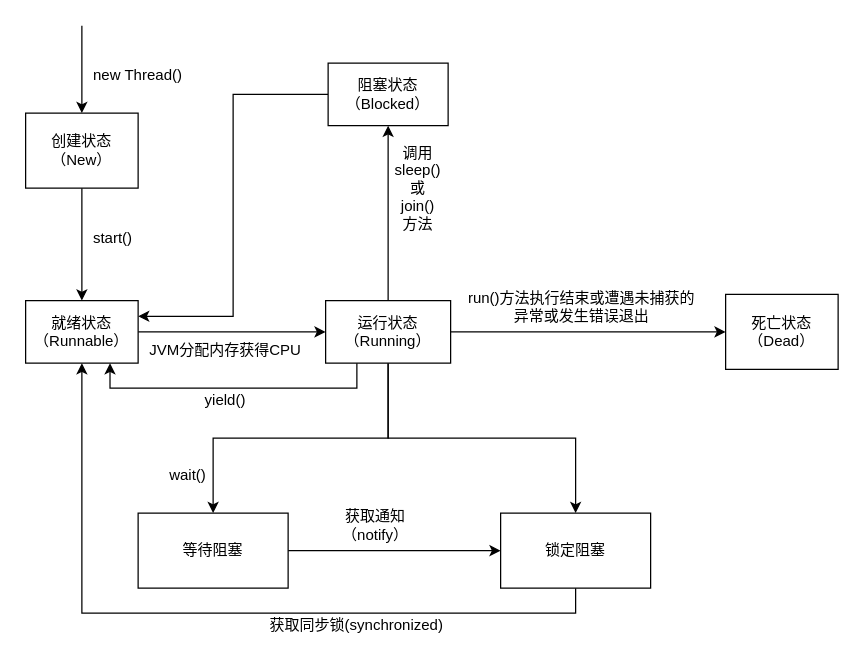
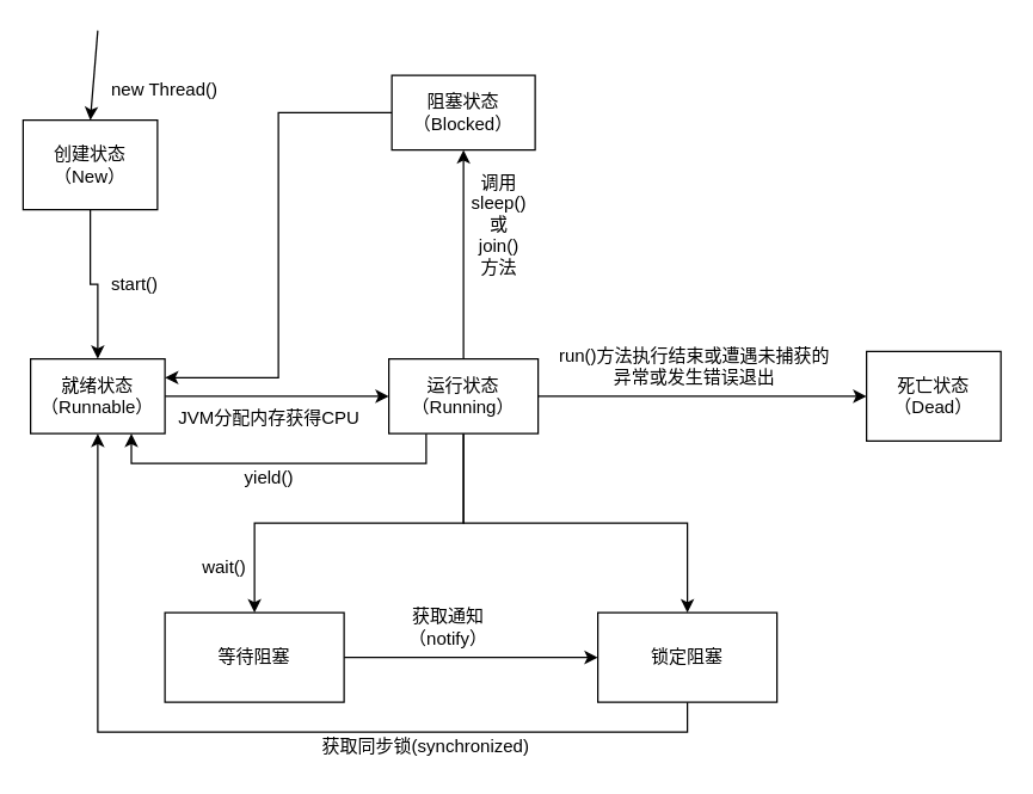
  <mxCell id="0" />
  <mxCell id="1" parent="0" />
  <mxCell id="2" style="edgeStyle=orthogonalEdgeStyle;rounded=0;orthogonalLoop=1;jettySize=auto;html=1;exitX=0.5;exitY=1;exitDx=0;exitDy=0;entryX=0.5;entryY=0;entryDx=0;entryDy=0;" edge="1" parent="1" source="3" target="5"><mxGeometry relative="1" as="geometry" /></mxCell>
- <mxCell id="3" value="创建状态（New）" style="rounded=0;whiteSpace=wrap;html=1;" vertex="1" parent="1"><mxGeometry x="20" y="90" width="90" height="60" as="geometry" /></mxCell>
+ <mxCell id="3" value="创建状态（New）" style="rounded=0;whiteSpace=wrap;html=1;" vertex="1" parent="1"><mxGeometry x="15" y="80" width="90" height="60" as="geometry" /></mxCell>
  <mxCell id="4" style="edgeStyle=orthogonalEdgeStyle;rounded=0;orthogonalLoop=1;jettySize=auto;html=1;exitX=1;exitY=0.5;exitDx=0;exitDy=0;entryX=0;entryY=0.5;entryDx=0;entryDy=0;" edge="1" parent="1" source="5" target="11"><mxGeometry relative="1" as="geometry" /></mxCell>
  <mxCell id="5" value="就绪状态（Runnable）" style="rounded=0;whiteSpace=wrap;html=1;" vertex="1" parent="1"><mxGeometry x="20" y="240" width="90" height="50" as="geometry" /></mxCell>
  <mxCell id="6" style="edgeStyle=orthogonalEdgeStyle;rounded=0;orthogonalLoop=1;jettySize=auto;html=1;exitX=1;exitY=0.5;exitDx=0;exitDy=0;entryX=0;entryY=0.5;entryDx=0;entryDy=0;" edge="1" parent="1" source="11" target="12"><mxGeometry relative="1" as="geometry" /></mxCell>
  <mxCell id="7" style="edgeStyle=orthogonalEdgeStyle;rounded=0;orthogonalLoop=1;jettySize=auto;html=1;exitX=0.5;exitY=0;exitDx=0;exitDy=0;entryX=0.5;entryY=1;entryDx=0;entryDy=0;" edge="1" parent="1" source="11" target="14"><mxGeometry relative="1" as="geometry" /></mxCell>
  <mxCell id="8" style="edgeStyle=orthogonalEdgeStyle;rounded=0;orthogonalLoop=1;jettySize=auto;html=1;exitX=0.5;exitY=1;exitDx=0;exitDy=0;entryX=0.5;entryY=0;entryDx=0;entryDy=0;" edge="1" parent="1" source="11" target="20"><mxGeometry relative="1" as="geometry" /></mxCell>
  <mxCell id="9" style="edgeStyle=orthogonalEdgeStyle;rounded=0;orthogonalLoop=1;jettySize=auto;html=1;exitX=0.5;exitY=1;exitDx=0;exitDy=0;entryX=0.5;entryY=0;entryDx=0;entryDy=0;" edge="1" parent="1" source="11" target="18"><mxGeometry relative="1" as="geometry" /></mxCell>
  <mxCell id="10" style="edgeStyle=orthogonalEdgeStyle;rounded=0;orthogonalLoop=1;jettySize=auto;html=1;exitX=0.25;exitY=1;exitDx=0;exitDy=0;entryX=0.75;entryY=1;entryDx=0;entryDy=0;" edge="1" parent="1" source="11" target="5"><mxGeometry relative="1" as="geometry" /></mxCell>
  <mxCell id="11" value="运行状态（Running）" style="rounded=0;whiteSpace=wrap;html=1;" vertex="1" parent="1"><mxGeometry x="260" y="240" width="100" height="50" as="geometry" /></mxCell>
  <mxCell id="12" value="死亡状态（Dead）" style="rounded=0;whiteSpace=wrap;html=1;" vertex="1" parent="1"><mxGeometry x="580" y="235" width="90" height="60" as="geometry" /></mxCell>
  <mxCell id="13" style="edgeStyle=orthogonalEdgeStyle;rounded=0;orthogonalLoop=1;jettySize=auto;html=1;exitX=0;exitY=0.5;exitDx=0;exitDy=0;entryX=1;entryY=0.25;entryDx=0;entryDy=0;" edge="1" parent="1" source="14" target="5"><mxGeometry relative="1" as="geometry" /></mxCell>
  <mxCell id="14" value="阻塞状态（Blocked）" style="rounded=0;whiteSpace=wrap;html=1;" vertex="1" parent="1"><mxGeometry x="262" y="50" width="96" height="50" as="geometry" /></mxCell>
  <mxCell id="15" value="" style="endArrow=classic;html=1;entryX=0.5;entryY=0;entryDx=0;entryDy=0;" edge="1" parent="1" target="3"><mxGeometry width="50" height="50" relative="1" as="geometry"><mxPoint x="65" y="20" as="sourcePoint" /><mxPoint x="360" y="290" as="targetPoint" /></mxGeometry></mxCell>
  <mxCell id="16" value="new Thread()" style="text;html=1;strokeColor=none;fillColor=none;align=center;verticalAlign=middle;whiteSpace=wrap;rounded=0;" vertex="1" parent="1"><mxGeometry x="60" y="50" width="100" height="20" as="geometry" /></mxCell>
  <mxCell id="17" style="edgeStyle=orthogonalEdgeStyle;rounded=0;orthogonalLoop=1;jettySize=auto;html=1;exitX=0.5;exitY=1;exitDx=0;exitDy=0;entryX=0.5;entryY=1;entryDx=0;entryDy=0;" edge="1" parent="1" source="18" target="5"><mxGeometry relative="1" as="geometry" /></mxCell>
  <mxCell id="18" value="锁定阻塞" style="rounded=0;whiteSpace=wrap;html=1;" vertex="1" parent="1"><mxGeometry x="400" y="410" width="120" height="60" as="geometry" /></mxCell>
  <mxCell id="19" style="edgeStyle=orthogonalEdgeStyle;rounded=0;orthogonalLoop=1;jettySize=auto;html=1;exitX=1;exitY=0.5;exitDx=0;exitDy=0;entryX=0;entryY=0.5;entryDx=0;entryDy=0;" edge="1" parent="1" source="20" target="18"><mxGeometry relative="1" as="geometry" /></mxCell>
  <mxCell id="20" value="等待阻塞" style="rounded=0;whiteSpace=wrap;html=1;" vertex="1" parent="1"><mxGeometry x="110" y="410" width="120" height="60" as="geometry" /></mxCell>
  <mxCell id="21" value="调用sleep()或join()方法" style="text;html=1;strokeColor=none;fillColor=none;align=center;verticalAlign=middle;whiteSpace=wrap;rounded=0;" vertex="1" parent="1"><mxGeometry x="314" y="140" width="40" height="20" as="geometry" /></mxCell>
  <mxCell id="22" value="run()方法执行结束或遭遇未捕获的异常或发生错误退出" style="text;html=1;strokeColor=none;fillColor=none;align=center;verticalAlign=middle;whiteSpace=wrap;rounded=0;" vertex="1" parent="1"><mxGeometry x="370" y="220" width="190" height="50" as="geometry" /></mxCell>
  <mxCell id="23" value="wait()" style="text;html=1;strokeColor=none;fillColor=none;align=center;verticalAlign=middle;whiteSpace=wrap;rounded=0;" vertex="1" parent="1"><mxGeometry x="130" y="370" width="40" height="20" as="geometry" /></mxCell>
  <mxCell id="24" value="start()" style="text;html=1;strokeColor=none;fillColor=none;align=center;verticalAlign=middle;whiteSpace=wrap;rounded=0;" vertex="1" parent="1"><mxGeometry x="70" y="180" width="40" height="20" as="geometry" /></mxCell>
  <mxCell id="25" value="获取通知（notify）" style="text;html=1;strokeColor=none;fillColor=none;align=center;verticalAlign=middle;whiteSpace=wrap;rounded=0;" vertex="1" parent="1"><mxGeometry x="280" y="410" width="40" height="20" as="geometry" /></mxCell>
  <mxCell id="26" value="JVM分配内存获得CPU" style="text;html=1;strokeColor=none;fillColor=none;align=center;verticalAlign=middle;whiteSpace=wrap;rounded=0;" vertex="1" parent="1"><mxGeometry x="110" y="270" width="140" height="20" as="geometry" /></mxCell>
  <mxCell id="27" value="yield()" style="text;html=1;strokeColor=none;fillColor=none;align=center;verticalAlign=middle;whiteSpace=wrap;rounded=0;" vertex="1" parent="1"><mxGeometry x="160" y="310" width="40" height="20" as="geometry" /></mxCell>
  <mxCell id="28" value="获取同步锁(synchronized)" style="text;html=1;strokeColor=none;fillColor=none;align=center;verticalAlign=middle;whiteSpace=wrap;rounded=0;" vertex="1" parent="1"><mxGeometry x="200" y="490" width="170" height="20" as="geometry" /></mxCell>
